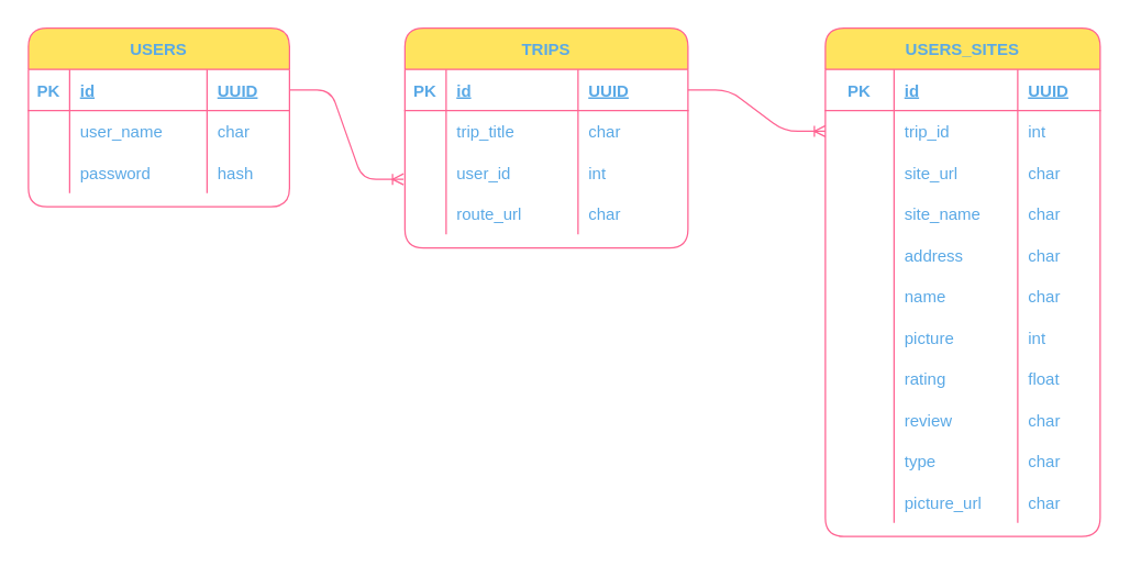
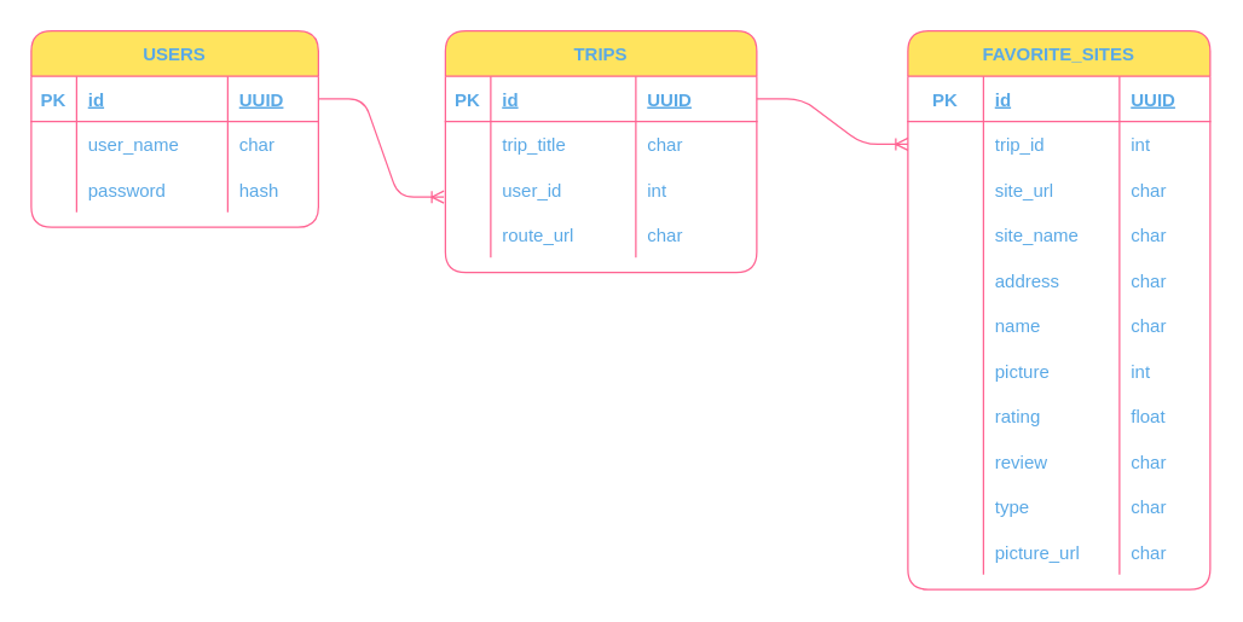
  <mxCell id="0" />
  <mxCell id="1" parent="0" />
  <mxCell id="2" value="USERS" style="shape=table;startSize=30;container=1;collapsible=1;childLayout=tableLayout;fixedRows=1;rowLines=0;fontStyle=1;align=center;resizeLast=1;strokeColor=#FF6392;rounded=1;fillColor=#FFE45E;fontColor=#5AA9E6;" parent="1" vertex="1"><mxGeometry x="20" y="20" width="190" height="130" as="geometry" /></mxCell>
  <mxCell id="3" value="" style="shape=partialRectangle;collapsible=0;dropTarget=0;pointerEvents=0;fillColor=none;top=0;left=0;bottom=1;right=0;points=[[0,0.5],[1,0.5]];portConstraint=eastwest;rounded=1;strokeColor=#FF6392;fontColor=#5AA9E6;" parent="2" vertex="1"><mxGeometry y="30" width="190" height="30" as="geometry" /></mxCell>
  <mxCell id="4" value="PK" style="shape=partialRectangle;connectable=0;fillColor=none;top=0;left=0;bottom=0;right=0;fontStyle=1;overflow=hidden;rounded=1;strokeColor=#FF6392;fontColor=#5AA9E6;" parent="3" vertex="1"><mxGeometry width="30" height="30" as="geometry" /></mxCell>
  <mxCell id="5" value="id" style="shape=partialRectangle;connectable=0;fillColor=none;top=0;left=0;bottom=0;right=0;align=left;spacingLeft=6;fontStyle=5;overflow=hidden;rounded=1;strokeColor=#FF6392;fontColor=#5AA9E6;" parent="3" vertex="1"><mxGeometry x="30" width="100" height="30" as="geometry" /></mxCell>
  <mxCell id="6" value="UUID" style="shape=partialRectangle;connectable=0;fillColor=none;top=0;left=0;bottom=0;right=0;align=left;spacingLeft=6;fontStyle=5;overflow=hidden;rounded=1;strokeColor=#FF6392;fontColor=#5AA9E6;" parent="3" vertex="1"><mxGeometry x="130" width="60" height="30" as="geometry" /></mxCell>
  <mxCell id="7" value="" style="shape=partialRectangle;collapsible=0;dropTarget=0;pointerEvents=0;fillColor=none;top=0;left=0;bottom=0;right=0;points=[[0,0.5],[1,0.5]];portConstraint=eastwest;rounded=1;strokeColor=#FF6392;fontColor=#5AA9E6;" parent="2" vertex="1"><mxGeometry y="60" width="190" height="30" as="geometry" /></mxCell>
  <mxCell id="8" value="" style="shape=partialRectangle;connectable=0;fillColor=none;top=0;left=0;bottom=0;right=0;editable=1;overflow=hidden;rounded=1;strokeColor=#FF6392;fontColor=#5AA9E6;" parent="7" vertex="1"><mxGeometry width="30" height="30" as="geometry" /></mxCell>
  <mxCell id="9" value="user_name" style="shape=partialRectangle;connectable=0;fillColor=none;top=0;left=0;bottom=0;right=0;align=left;spacingLeft=6;overflow=hidden;rounded=1;strokeColor=#FF6392;fontColor=#5AA9E6;" parent="7" vertex="1"><mxGeometry x="30" width="100" height="30" as="geometry" /></mxCell>
  <mxCell id="10" value="char" style="shape=partialRectangle;connectable=0;fillColor=none;top=0;left=0;bottom=0;right=0;align=left;spacingLeft=6;overflow=hidden;rounded=1;strokeColor=#FF6392;fontColor=#5AA9E6;" parent="7" vertex="1"><mxGeometry x="130" width="60" height="30" as="geometry" /></mxCell>
  <mxCell id="11" value="" style="shape=partialRectangle;collapsible=0;dropTarget=0;pointerEvents=0;fillColor=none;top=0;left=0;bottom=0;right=0;points=[[0,0.5],[1,0.5]];portConstraint=eastwest;rounded=1;strokeColor=#FF6392;fontColor=#5AA9E6;" parent="2" vertex="1"><mxGeometry y="90" width="190" height="30" as="geometry" /></mxCell>
  <mxCell id="12" value="" style="shape=partialRectangle;connectable=0;fillColor=none;top=0;left=0;bottom=0;right=0;editable=1;overflow=hidden;rounded=1;strokeColor=#FF6392;fontColor=#5AA9E6;" parent="11" vertex="1"><mxGeometry width="30" height="30" as="geometry" /></mxCell>
  <mxCell id="13" value="password" style="shape=partialRectangle;connectable=0;fillColor=none;top=0;left=0;bottom=0;right=0;align=left;spacingLeft=6;overflow=hidden;rounded=1;strokeColor=#FF6392;fontColor=#5AA9E6;" parent="11" vertex="1"><mxGeometry x="30" width="100" height="30" as="geometry" /></mxCell>
  <mxCell id="14" value="hash" style="shape=partialRectangle;connectable=0;fillColor=none;top=0;left=0;bottom=0;right=0;align=left;spacingLeft=6;overflow=hidden;rounded=1;strokeColor=#FF6392;fontColor=#5AA9E6;" parent="11" vertex="1"><mxGeometry x="130" width="60" height="30" as="geometry" /></mxCell>
  <mxCell id="15" value="TRIPS" style="shape=table;startSize=30;container=1;collapsible=1;childLayout=tableLayout;fixedRows=1;rowLines=0;fontStyle=1;align=center;resizeLast=1;rounded=1;fillColor=#FFE45E;strokeColor=#FF6392;fontColor=#5AA9E6;" parent="1" vertex="1"><mxGeometry x="294" y="20" width="206" height="160" as="geometry" /></mxCell>
  <mxCell id="16" value="" style="shape=partialRectangle;collapsible=0;dropTarget=0;pointerEvents=0;fillColor=none;top=0;left=0;bottom=1;right=0;points=[[0,0.5],[1,0.5]];portConstraint=eastwest;rounded=1;strokeColor=#FF6392;fontColor=#5AA9E6;" parent="15" vertex="1"><mxGeometry y="30" width="206" height="30" as="geometry" /></mxCell>
  <mxCell id="17" value="PK" style="shape=partialRectangle;connectable=0;fillColor=none;top=0;left=0;bottom=0;right=0;fontStyle=1;overflow=hidden;rounded=1;strokeColor=#FF6392;fontColor=#5AA9E6;" parent="16" vertex="1"><mxGeometry width="30" height="30" as="geometry" /></mxCell>
  <mxCell id="18" value="id" style="shape=partialRectangle;connectable=0;fillColor=none;top=0;left=0;bottom=0;right=0;align=left;spacingLeft=6;fontStyle=5;overflow=hidden;rounded=1;strokeColor=#FF6392;fontColor=#5AA9E6;" parent="16" vertex="1"><mxGeometry x="30" width="96" height="30" as="geometry" /></mxCell>
  <mxCell id="19" value="UUID" style="shape=partialRectangle;connectable=0;fillColor=none;top=0;left=0;bottom=0;right=0;align=left;spacingLeft=6;fontStyle=5;overflow=hidden;rounded=1;strokeColor=#FF6392;fontColor=#5AA9E6;" parent="16" vertex="1"><mxGeometry x="126" width="80" height="30" as="geometry" /></mxCell>
  <mxCell id="20" style="shape=partialRectangle;collapsible=0;dropTarget=0;pointerEvents=0;fillColor=none;top=0;left=0;bottom=0;right=0;points=[[0,0.5],[1,0.5]];portConstraint=eastwest;rounded=1;strokeColor=#FF6392;fontColor=#5AA9E6;" parent="15" vertex="1"><mxGeometry y="60" width="206" height="30" as="geometry" /></mxCell>
  <mxCell id="21" style="shape=partialRectangle;connectable=0;fillColor=none;top=0;left=0;bottom=0;right=0;editable=1;overflow=hidden;rounded=1;strokeColor=#FF6392;fontColor=#5AA9E6;" parent="20" vertex="1"><mxGeometry width="30" height="30" as="geometry" /></mxCell>
  <mxCell id="22" value="trip_title" style="shape=partialRectangle;connectable=0;fillColor=none;top=0;left=0;bottom=0;right=0;align=left;spacingLeft=6;overflow=hidden;rounded=1;strokeColor=#FF6392;fontColor=#5AA9E6;" parent="20" vertex="1"><mxGeometry x="30" width="96" height="30" as="geometry" /></mxCell>
  <mxCell id="23" value="char" style="shape=partialRectangle;connectable=0;fillColor=none;top=0;left=0;bottom=0;right=0;align=left;spacingLeft=6;overflow=hidden;rounded=1;strokeColor=#FF6392;fontColor=#5AA9E6;" parent="20" vertex="1"><mxGeometry x="126" width="80" height="30" as="geometry" /></mxCell>
  <mxCell id="24" value="" style="shape=partialRectangle;collapsible=0;dropTarget=0;pointerEvents=0;fillColor=none;top=0;left=0;bottom=0;right=0;points=[[0,0.5],[1,0.5]];portConstraint=eastwest;rounded=1;strokeColor=#FF6392;fontColor=#5AA9E6;" parent="15" vertex="1"><mxGeometry y="90" width="206" height="30" as="geometry" /></mxCell>
  <mxCell id="25" value="" style="shape=partialRectangle;connectable=0;fillColor=none;top=0;left=0;bottom=0;right=0;editable=1;overflow=hidden;rounded=1;strokeColor=#FF6392;fontColor=#5AA9E6;" parent="24" vertex="1"><mxGeometry width="30" height="30" as="geometry" /></mxCell>
  <mxCell id="26" value="user_id" style="shape=partialRectangle;connectable=0;fillColor=none;top=0;left=0;bottom=0;right=0;align=left;spacingLeft=6;overflow=hidden;rounded=1;strokeColor=#FF6392;fontColor=#5AA9E6;" parent="24" vertex="1"><mxGeometry x="30" width="96" height="30" as="geometry" /></mxCell>
  <mxCell id="27" value="int" style="shape=partialRectangle;connectable=0;fillColor=none;top=0;left=0;bottom=0;right=0;align=left;spacingLeft=6;overflow=hidden;rounded=1;strokeColor=#FF6392;fontColor=#5AA9E6;" parent="24" vertex="1"><mxGeometry x="126" width="80" height="30" as="geometry" /></mxCell>
  <mxCell id="28" style="shape=partialRectangle;collapsible=0;dropTarget=0;pointerEvents=0;fillColor=none;top=0;left=0;bottom=0;right=0;points=[[0,0.5],[1,0.5]];portConstraint=eastwest;rounded=1;strokeColor=#FF6392;fontColor=#5AA9E6;" parent="15" vertex="1"><mxGeometry y="120" width="206" height="30" as="geometry" /></mxCell>
  <mxCell id="29" style="shape=partialRectangle;connectable=0;fillColor=none;top=0;left=0;bottom=0;right=0;editable=1;overflow=hidden;rounded=1;strokeColor=#FF6392;fontColor=#5AA9E6;" parent="28" vertex="1"><mxGeometry width="30" height="30" as="geometry" /></mxCell>
  <mxCell id="30" value="route_url" style="shape=partialRectangle;connectable=0;fillColor=none;top=0;left=0;bottom=0;right=0;align=left;spacingLeft=6;overflow=hidden;rounded=1;strokeColor=#FF6392;fontColor=#5AA9E6;" parent="28" vertex="1"><mxGeometry x="30" width="96" height="30" as="geometry" /></mxCell>
  <mxCell id="31" value="char" style="shape=partialRectangle;connectable=0;fillColor=none;top=0;left=0;bottom=0;right=0;align=left;spacingLeft=6;overflow=hidden;rounded=1;strokeColor=#FF6392;fontColor=#5AA9E6;" parent="28" vertex="1"><mxGeometry x="126" width="80" height="30" as="geometry" /></mxCell>
  <mxCell id="32" value="" style="edgeStyle=entityRelationEdgeStyle;fontSize=12;html=1;endArrow=ERoneToMany;strokeColor=#FF6392;fontColor=#5AA9E6;" parent="1" source="3" edge="1"><mxGeometry width="100" height="100" relative="1" as="geometry"><mxPoint x="210" y="70" as="sourcePoint" /><mxPoint x="293" y="130" as="targetPoint" /></mxGeometry></mxCell>
- <mxCell id="33" value="USERS_SITES" style="shape=table;startSize=30;container=1;collapsible=1;childLayout=tableLayout;fixedRows=1;rowLines=0;fontStyle=1;align=center;resizeLast=1;rounded=1;fillColor=#FFE45E;strokeColor=#FF6392;fontColor=#5AA9E6;" parent="1" vertex="1"><mxGeometry x="600" y="20" width="200" height="370" as="geometry" /></mxCell>
+ <mxCell id="33" value="FAVORITE_SITES" style="shape=table;startSize=30;container=1;collapsible=1;childLayout=tableLayout;fixedRows=1;rowLines=0;fontStyle=1;align=center;resizeLast=1;rounded=1;fillColor=#FFE45E;strokeColor=#FF6392;fontColor=#5AA9E6;" parent="1" vertex="1"><mxGeometry x="600" y="20" width="200" height="370" as="geometry" /></mxCell>
  <mxCell id="34" value="" style="shape=partialRectangle;collapsible=0;dropTarget=0;pointerEvents=0;fillColor=none;top=0;left=0;bottom=1;right=0;points=[[0,0.5],[1,0.5]];portConstraint=eastwest;rounded=1;strokeColor=#FF6392;fontColor=#5AA9E6;" parent="33" vertex="1"><mxGeometry y="30" width="200" height="30" as="geometry" /></mxCell>
  <mxCell id="35" value="PK" style="shape=partialRectangle;connectable=0;fillColor=none;top=0;left=0;bottom=0;right=0;fontStyle=1;overflow=hidden;rounded=1;strokeColor=#FF6392;fontColor=#5AA9E6;" parent="34" vertex="1"><mxGeometry width="50" height="30" as="geometry" /></mxCell>
  <mxCell id="36" value="id" style="shape=partialRectangle;connectable=0;fillColor=none;top=0;left=0;bottom=0;right=0;align=left;spacingLeft=6;fontStyle=5;overflow=hidden;rounded=1;strokeColor=#FF6392;fontColor=#5AA9E6;" parent="34" vertex="1"><mxGeometry x="50" width="90" height="30" as="geometry" /></mxCell>
  <mxCell id="37" value="UUID" style="shape=partialRectangle;connectable=0;fillColor=none;top=0;left=0;bottom=0;right=0;align=left;spacingLeft=6;fontStyle=5;overflow=hidden;rounded=1;strokeColor=#FF6392;fontColor=#5AA9E6;" parent="34" vertex="1"><mxGeometry x="140" width="60" height="30" as="geometry" /></mxCell>
  <mxCell id="38" style="shape=partialRectangle;collapsible=0;dropTarget=0;pointerEvents=0;fillColor=none;top=0;left=0;bottom=0;right=0;points=[[0,0.5],[1,0.5]];portConstraint=eastwest;rounded=1;strokeColor=#FF6392;fontColor=#5AA9E6;" parent="33" vertex="1"><mxGeometry y="60" width="200" height="30" as="geometry" /></mxCell>
  <mxCell id="39" style="shape=partialRectangle;connectable=0;fillColor=none;top=0;left=0;bottom=0;right=0;editable=1;overflow=hidden;rounded=1;strokeColor=#FF6392;fontColor=#5AA9E6;" parent="38" vertex="1"><mxGeometry width="50" height="30" as="geometry" /></mxCell>
  <mxCell id="40" value="trip_id" style="shape=partialRectangle;connectable=0;fillColor=none;top=0;left=0;bottom=0;right=0;align=left;spacingLeft=6;overflow=hidden;rounded=1;strokeColor=#FF6392;fontColor=#5AA9E6;" parent="38" vertex="1"><mxGeometry x="50" width="90" height="30" as="geometry" /></mxCell>
  <mxCell id="41" value="int" style="shape=partialRectangle;connectable=0;fillColor=none;top=0;left=0;bottom=0;right=0;align=left;spacingLeft=6;overflow=hidden;rounded=1;strokeColor=#FF6392;fontColor=#5AA9E6;" parent="38" vertex="1"><mxGeometry x="140" width="60" height="30" as="geometry" /></mxCell>
  <mxCell id="42" value="" style="shape=partialRectangle;collapsible=0;dropTarget=0;pointerEvents=0;fillColor=none;top=0;left=0;bottom=0;right=0;points=[[0,0.5],[1,0.5]];portConstraint=eastwest;rounded=1;strokeColor=#FF6392;fontColor=#5AA9E6;" parent="33" vertex="1"><mxGeometry y="90" width="200" height="30" as="geometry" /></mxCell>
  <mxCell id="43" value="" style="shape=partialRectangle;connectable=0;fillColor=none;top=0;left=0;bottom=0;right=0;editable=1;overflow=hidden;rounded=1;strokeColor=#FF6392;fontColor=#5AA9E6;" parent="42" vertex="1"><mxGeometry width="50" height="30" as="geometry" /></mxCell>
  <mxCell id="44" value="site_url" style="shape=partialRectangle;connectable=0;fillColor=none;top=0;left=0;bottom=0;right=0;align=left;spacingLeft=6;overflow=hidden;rounded=1;strokeColor=#FF6392;fontColor=#5AA9E6;" parent="42" vertex="1"><mxGeometry x="50" width="90" height="30" as="geometry" /></mxCell>
  <mxCell id="45" value="char" style="shape=partialRectangle;connectable=0;fillColor=none;top=0;left=0;bottom=0;right=0;align=left;spacingLeft=6;overflow=hidden;rounded=1;strokeColor=#FF6392;fontColor=#5AA9E6;" parent="42" vertex="1"><mxGeometry x="140" width="60" height="30" as="geometry" /></mxCell>
  <mxCell id="46" style="shape=partialRectangle;collapsible=0;dropTarget=0;pointerEvents=0;fillColor=none;top=0;left=0;bottom=0;right=0;points=[[0,0.5],[1,0.5]];portConstraint=eastwest;rounded=1;strokeColor=#FF6392;fontColor=#5AA9E6;" parent="33" vertex="1"><mxGeometry y="120" width="200" height="30" as="geometry" /></mxCell>
  <mxCell id="47" style="shape=partialRectangle;connectable=0;fillColor=none;top=0;left=0;bottom=0;right=0;editable=1;overflow=hidden;rounded=1;strokeColor=#FF6392;fontColor=#5AA9E6;" parent="46" vertex="1"><mxGeometry width="50" height="30" as="geometry" /></mxCell>
  <mxCell id="48" value="site_name" style="shape=partialRectangle;connectable=0;fillColor=none;top=0;left=0;bottom=0;right=0;align=left;spacingLeft=6;overflow=hidden;rounded=1;strokeColor=#FF6392;fontColor=#5AA9E6;" parent="46" vertex="1"><mxGeometry x="50" width="90" height="30" as="geometry" /></mxCell>
  <mxCell id="49" value="char" style="shape=partialRectangle;connectable=0;fillColor=none;top=0;left=0;bottom=0;right=0;align=left;spacingLeft=6;overflow=hidden;labelBackgroundColor=none;rounded=1;strokeColor=#FF6392;fontColor=#5AA9E6;" parent="46" vertex="1"><mxGeometry x="140" width="60" height="30" as="geometry" /></mxCell>
  <mxCell id="50" style="shape=partialRectangle;collapsible=0;dropTarget=0;pointerEvents=0;fillColor=none;top=0;left=0;bottom=0;right=0;points=[[0,0.5],[1,0.5]];portConstraint=eastwest;rounded=1;strokeColor=#FF6392;fontColor=#5AA9E6;" parent="33" vertex="1"><mxGeometry y="150" width="200" height="30" as="geometry" /></mxCell>
  <mxCell id="51" style="shape=partialRectangle;connectable=0;fillColor=none;top=0;left=0;bottom=0;right=0;editable=1;overflow=hidden;rounded=1;strokeColor=#FF6392;fontColor=#5AA9E6;" parent="50" vertex="1"><mxGeometry width="50" height="30" as="geometry" /></mxCell>
  <mxCell id="52" value="address" style="shape=partialRectangle;connectable=0;fillColor=none;top=0;left=0;bottom=0;right=0;align=left;spacingLeft=6;overflow=hidden;rounded=1;strokeColor=#FF6392;fontColor=#5AA9E6;" parent="50" vertex="1"><mxGeometry x="50" width="90" height="30" as="geometry" /></mxCell>
  <mxCell id="53" value="char" style="shape=partialRectangle;connectable=0;fillColor=none;top=0;left=0;bottom=0;right=0;align=left;spacingLeft=6;overflow=hidden;rounded=1;strokeColor=#FF6392;fontColor=#5AA9E6;" parent="50" vertex="1"><mxGeometry x="140" width="60" height="30" as="geometry" /></mxCell>
  <mxCell id="54" style="shape=partialRectangle;collapsible=0;dropTarget=0;pointerEvents=0;fillColor=none;top=0;left=0;bottom=0;right=0;points=[[0,0.5],[1,0.5]];portConstraint=eastwest;rounded=1;strokeColor=#FF6392;fontColor=#5AA9E6;" parent="33" vertex="1"><mxGeometry y="180" width="200" height="30" as="geometry" /></mxCell>
  <mxCell id="55" style="shape=partialRectangle;connectable=0;fillColor=none;top=0;left=0;bottom=0;right=0;editable=1;overflow=hidden;rounded=1;strokeColor=#FF6392;fontColor=#5AA9E6;" parent="54" vertex="1"><mxGeometry width="50" height="30" as="geometry" /></mxCell>
  <mxCell id="56" value="name" style="shape=partialRectangle;connectable=0;fillColor=none;top=0;left=0;bottom=0;right=0;align=left;spacingLeft=6;overflow=hidden;rounded=1;strokeColor=#FF6392;fontColor=#5AA9E6;" parent="54" vertex="1"><mxGeometry x="50" width="90" height="30" as="geometry" /></mxCell>
  <mxCell id="57" value="char" style="shape=partialRectangle;connectable=0;fillColor=none;top=0;left=0;bottom=0;right=0;align=left;spacingLeft=6;overflow=hidden;rounded=1;strokeColor=#FF6392;fontColor=#5AA9E6;" parent="54" vertex="1"><mxGeometry x="140" width="60" height="30" as="geometry" /></mxCell>
  <mxCell id="58" style="shape=partialRectangle;collapsible=0;dropTarget=0;pointerEvents=0;fillColor=none;top=0;left=0;bottom=0;right=0;points=[[0,0.5],[1,0.5]];portConstraint=eastwest;rounded=1;strokeColor=#FF6392;fontColor=#5AA9E6;" parent="33" vertex="1"><mxGeometry y="210" width="200" height="30" as="geometry" /></mxCell>
  <mxCell id="59" style="shape=partialRectangle;connectable=0;fillColor=none;top=0;left=0;bottom=0;right=0;editable=1;overflow=hidden;rounded=1;strokeColor=#FF6392;fontColor=#5AA9E6;" parent="58" vertex="1"><mxGeometry width="50" height="30" as="geometry" /></mxCell>
  <mxCell id="60" value="picture" style="shape=partialRectangle;connectable=0;fillColor=none;top=0;left=0;bottom=0;right=0;align=left;spacingLeft=6;overflow=hidden;rounded=1;strokeColor=#FF6392;fontColor=#5AA9E6;" parent="58" vertex="1"><mxGeometry x="50" width="90" height="30" as="geometry" /></mxCell>
  <mxCell id="61" value="int" style="shape=partialRectangle;connectable=0;fillColor=none;top=0;left=0;bottom=0;right=0;align=left;spacingLeft=6;overflow=hidden;rounded=1;strokeColor=#FF6392;fontColor=#5AA9E6;" parent="58" vertex="1"><mxGeometry x="140" width="60" height="30" as="geometry" /></mxCell>
  <mxCell id="62" style="shape=partialRectangle;collapsible=0;dropTarget=0;pointerEvents=0;fillColor=none;top=0;left=0;bottom=0;right=0;points=[[0,0.5],[1,0.5]];portConstraint=eastwest;rounded=1;strokeColor=#FF6392;fontColor=#5AA9E6;" parent="33" vertex="1"><mxGeometry y="240" width="200" height="30" as="geometry" /></mxCell>
  <mxCell id="63" style="shape=partialRectangle;connectable=0;fillColor=none;top=0;left=0;bottom=0;right=0;editable=1;overflow=hidden;rounded=1;strokeColor=#FF6392;fontColor=#5AA9E6;" parent="62" vertex="1"><mxGeometry width="50" height="30" as="geometry" /></mxCell>
  <mxCell id="64" value="rating" style="shape=partialRectangle;connectable=0;fillColor=none;top=0;left=0;bottom=0;right=0;align=left;spacingLeft=6;overflow=hidden;rounded=1;strokeColor=#FF6392;fontColor=#5AA9E6;" parent="62" vertex="1"><mxGeometry x="50" width="90" height="30" as="geometry" /></mxCell>
  <mxCell id="65" value="float" style="shape=partialRectangle;connectable=0;fillColor=none;top=0;left=0;bottom=0;right=0;align=left;spacingLeft=6;overflow=hidden;rounded=1;strokeColor=#FF6392;fontColor=#5AA9E6;" parent="62" vertex="1"><mxGeometry x="140" width="60" height="30" as="geometry" /></mxCell>
  <mxCell id="66" style="shape=partialRectangle;collapsible=0;dropTarget=0;pointerEvents=0;fillColor=none;top=0;left=0;bottom=0;right=0;points=[[0,0.5],[1,0.5]];portConstraint=eastwest;rounded=1;strokeColor=#FF6392;fontColor=#5AA9E6;" parent="33" vertex="1"><mxGeometry y="270" width="200" height="30" as="geometry" /></mxCell>
  <mxCell id="67" style="shape=partialRectangle;connectable=0;fillColor=none;top=0;left=0;bottom=0;right=0;editable=1;overflow=hidden;rounded=1;strokeColor=#FF6392;fontColor=#5AA9E6;" parent="66" vertex="1"><mxGeometry width="50" height="30" as="geometry" /></mxCell>
  <mxCell id="68" value="review" style="shape=partialRectangle;connectable=0;fillColor=none;top=0;left=0;bottom=0;right=0;align=left;spacingLeft=6;overflow=hidden;rounded=1;strokeColor=#FF6392;fontColor=#5AA9E6;" parent="66" vertex="1"><mxGeometry x="50" width="90" height="30" as="geometry" /></mxCell>
  <mxCell id="69" value="char" style="shape=partialRectangle;connectable=0;fillColor=none;top=0;left=0;bottom=0;right=0;align=left;spacingLeft=6;overflow=hidden;rounded=1;strokeColor=#FF6392;fontColor=#5AA9E6;" parent="66" vertex="1"><mxGeometry x="140" width="60" height="30" as="geometry" /></mxCell>
  <mxCell id="70" style="shape=partialRectangle;collapsible=0;dropTarget=0;pointerEvents=0;fillColor=none;top=0;left=0;bottom=0;right=0;points=[[0,0.5],[1,0.5]];portConstraint=eastwest;rounded=1;strokeColor=#FF6392;fontColor=#5AA9E6;" parent="33" vertex="1"><mxGeometry y="300" width="200" height="30" as="geometry" /></mxCell>
  <mxCell id="71" style="shape=partialRectangle;connectable=0;fillColor=none;top=0;left=0;bottom=0;right=0;editable=1;overflow=hidden;rounded=1;strokeColor=#FF6392;fontColor=#5AA9E6;" parent="70" vertex="1"><mxGeometry width="50" height="30" as="geometry" /></mxCell>
  <mxCell id="72" value="type" style="shape=partialRectangle;connectable=0;fillColor=none;top=0;left=0;bottom=0;right=0;align=left;spacingLeft=6;overflow=hidden;rounded=1;strokeColor=#FF6392;fontColor=#5AA9E6;" parent="70" vertex="1"><mxGeometry x="50" width="90" height="30" as="geometry" /></mxCell>
  <mxCell id="73" value="char" style="shape=partialRectangle;connectable=0;fillColor=none;top=0;left=0;bottom=0;right=0;align=left;spacingLeft=6;overflow=hidden;rounded=1;strokeColor=#FF6392;fontColor=#5AA9E6;" parent="70" vertex="1"><mxGeometry x="140" width="60" height="30" as="geometry" /></mxCell>
  <mxCell id="74" style="shape=partialRectangle;collapsible=0;dropTarget=0;pointerEvents=0;fillColor=none;top=0;left=0;bottom=0;right=0;points=[[0,0.5],[1,0.5]];portConstraint=eastwest;rounded=1;strokeColor=#FF6392;fontColor=#5AA9E6;" parent="33" vertex="1"><mxGeometry y="330" width="200" height="30" as="geometry" /></mxCell>
  <mxCell id="75" style="shape=partialRectangle;connectable=0;fillColor=none;top=0;left=0;bottom=0;right=0;editable=1;overflow=hidden;rounded=1;strokeColor=#FF6392;fontColor=#5AA9E6;" parent="74" vertex="1"><mxGeometry width="50" height="30" as="geometry" /></mxCell>
  <mxCell id="76" value="picture_url" style="shape=partialRectangle;connectable=0;fillColor=none;top=0;left=0;bottom=0;right=0;align=left;spacingLeft=6;overflow=hidden;rounded=1;strokeColor=#FF6392;fontColor=#5AA9E6;" parent="74" vertex="1"><mxGeometry x="50" width="90" height="30" as="geometry" /></mxCell>
  <mxCell id="77" value="char" style="shape=partialRectangle;connectable=0;fillColor=none;top=0;left=0;bottom=0;right=0;align=left;spacingLeft=6;overflow=hidden;rounded=1;strokeColor=#FF6392;fontColor=#5AA9E6;" parent="74" vertex="1"><mxGeometry x="140" width="60" height="30" as="geometry" /></mxCell>
  <mxCell id="78" value="" style="edgeStyle=entityRelationEdgeStyle;fontSize=12;html=1;endArrow=ERoneToMany;entryX=0;entryY=0.5;entryDx=0;entryDy=0;exitX=1;exitY=0.5;exitDx=0;exitDy=0;strokeColor=#FF6392;fontColor=#5AA9E6;" parent="1" source="16" target="38" edge="1"><mxGeometry width="100" height="100" relative="1" as="geometry"><mxPoint x="500" y="60" as="sourcePoint" /><mxPoint x="582.558" y="125.22" as="targetPoint" /></mxGeometry></mxCell>
